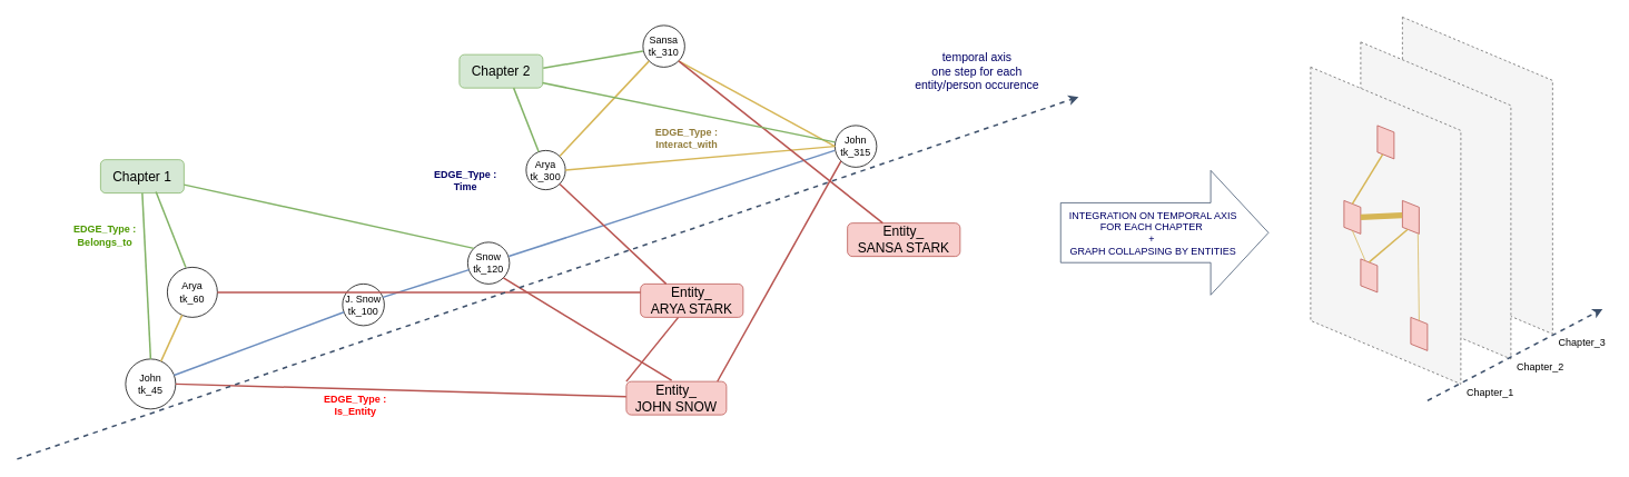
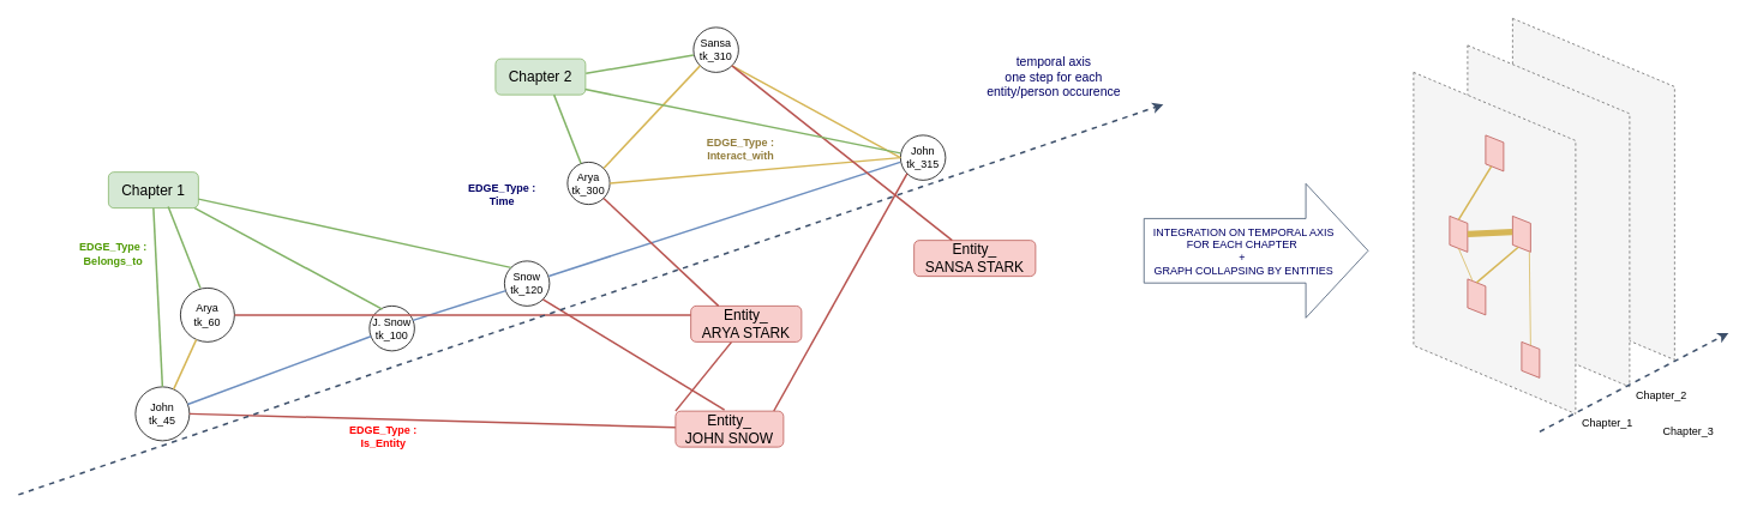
  <mxCell id="0" style=";html=1;" />
  <mxCell id="1" style=";html=1;" parent="0" />
  <mxCell id="2" value="J. Snow&lt;br&gt;tk_100" style="ellipse;whiteSpace=wrap;html=1;aspect=fixed;" vertex="1" parent="1"><mxGeometry x="410" y="340" width="50" height="50" as="geometry" /></mxCell>
  <mxCell id="3" value="&lt;font color=&quot;#000066&quot; style=&quot;font-size: 14px&quot;&gt;temporal axis&lt;br&gt;one step for each &lt;br&gt;entity/person occurence&lt;br&gt;&lt;/font&gt;" style="text;html=1;align=center;verticalAlign=middle;resizable=0;points=[];autosize=1;" vertex="1" parent="1"><mxGeometry x="1090" y="60" width="160" height="50" as="geometry" /></mxCell>
  <mxCell id="4" value="John&lt;br&gt;tk_45" style="ellipse;whiteSpace=wrap;html=1;aspect=fixed;" vertex="1" parent="1"><mxGeometry x="150" y="430" width="60" height="60" as="geometry" /></mxCell>
  <mxCell id="5" value="Arya&lt;br&gt;tk_60" style="ellipse;whiteSpace=wrap;html=1;aspect=fixed;" vertex="1" parent="1"><mxGeometry x="200" y="320" width="60" height="60" as="geometry" /></mxCell>
  <mxCell id="6" value="" style="endArrow=none;html=1;strokeWidth=2;fillColor=#fff2cc;strokeColor=#d6b656;" edge="1" parent="1" source="5" target="4"><mxGeometry width="50" height="50" relative="1" as="geometry"><mxPoint x="240" y="351" as="sourcePoint" /><mxPoint x="351.415" y="301.359" as="targetPoint" /></mxGeometry></mxCell>
  <mxCell id="7" value="" style="endArrow=none;html=1;strokeWidth=2;fillColor=#dae8fc;strokeColor=#6c8ebf;" edge="1" parent="1" source="4" target="2"><mxGeometry width="50" height="50" relative="1" as="geometry"><mxPoint x="260" y="380" as="sourcePoint" /><mxPoint x="310" y="330" as="targetPoint" /></mxGeometry></mxCell>
  <mxCell id="8" value="Snow&lt;br&gt;tk_120" style="ellipse;whiteSpace=wrap;html=1;aspect=fixed;" vertex="1" parent="1"><mxGeometry x="560" y="290" width="50" height="50" as="geometry" /></mxCell>
  <mxCell id="9" value="" style="endArrow=none;html=1;strokeWidth=2;fillColor=#dae8fc;strokeColor=#6c8ebf;entryX=0.033;entryY=0.66;entryDx=0;entryDy=0;entryPerimeter=0;exitX=0.967;exitY=0.32;exitDx=0;exitDy=0;exitPerimeter=0;" edge="1" parent="1" source="2" target="8"><mxGeometry width="50" height="50" relative="1" as="geometry"><mxPoint x="470" y="350" as="sourcePoint" /><mxPoint x="581" y="315" as="targetPoint" /></mxGeometry></mxCell>
  <mxCell id="10" value="&lt;span style=&quot;white-space: normal&quot;&gt;Arya&lt;br&gt;&lt;/span&gt;tk_300" style="ellipse;whiteSpace=wrap;html=1;aspect=fixed;" vertex="1" parent="1"><mxGeometry x="630" y="180" width="47" height="47" as="geometry" /></mxCell>
  <mxCell id="11" value="Sansa&lt;br&gt;tk_310" style="ellipse;whiteSpace=wrap;html=1;aspect=fixed;" vertex="1" parent="1"><mxGeometry x="770" y="30" width="50" height="50" as="geometry" /></mxCell>
  <mxCell id="12" value="" style="endArrow=none;html=1;strokeWidth=2;exitX=1;exitY=0;exitDx=0;exitDy=0;entryX=0;entryY=1;entryDx=0;entryDy=0;fillColor=#fff2cc;strokeColor=#d6b656;" edge="1" parent="1" source="10" target="11"><mxGeometry width="50" height="50" relative="1" as="geometry"><mxPoint x="710" y="120" as="sourcePoint" /><mxPoint x="760" y="70" as="targetPoint" /></mxGeometry></mxCell>
  <mxCell id="13" value="John&lt;br&gt;tk_315" style="ellipse;whiteSpace=wrap;html=1;aspect=fixed;" vertex="1" parent="1"><mxGeometry x="1000" y="150" width="50" height="50" as="geometry" /></mxCell>
  <mxCell id="14" value="" style="endArrow=none;html=1;strokeWidth=2;exitX=0;exitY=0.5;exitDx=0;exitDy=0;entryX=1;entryY=1;entryDx=0;entryDy=0;fillColor=#fff2cc;strokeColor=#d6b656;" edge="1" parent="1" source="13" target="11"><mxGeometry width="50" height="50" relative="1" as="geometry"><mxPoint x="560" y="80" as="sourcePoint" /><mxPoint x="610" y="30" as="targetPoint" /></mxGeometry></mxCell>
  <mxCell id="15" value="" style="endArrow=none;html=1;strokeWidth=2;fillColor=#dae8fc;strokeColor=#6c8ebf;exitX=0.984;exitY=0.338;exitDx=0;exitDy=0;exitPerimeter=0;entryX=-0.008;entryY=0.6;entryDx=0;entryDy=0;entryPerimeter=0;" edge="1" parent="1" source="8" target="13"><mxGeometry width="50" height="50" relative="1" as="geometry"><mxPoint x="606" y="300" as="sourcePoint" /><mxPoint x="1004" y="170" as="targetPoint" /></mxGeometry></mxCell>
  <mxCell id="16" value="" style="endArrow=none;html=1;strokeWidth=2;entryX=1;entryY=0.5;entryDx=0;entryDy=0;exitX=0;exitY=0.5;exitDx=0;exitDy=0;fillColor=#fff2cc;strokeColor=#d6b656;" edge="1" parent="1" source="13" target="10"><mxGeometry width="50" height="50" relative="1" as="geometry"><mxPoint x="430" y="340" as="sourcePoint" /><mxPoint x="480" y="290" as="targetPoint" /></mxGeometry></mxCell>
  <mxCell id="17" value="" style="endArrow=none;html=1;strokeWidth=2;exitX=1;exitY=0.5;exitDx=0;exitDy=0;fillColor=#f8cecc;strokeColor=#b85450;" edge="1" parent="1" source="4" target="18"><mxGeometry width="50" height="50" relative="1" as="geometry"><mxPoint x="270" y="210" as="sourcePoint" /><mxPoint x="540" y="560" as="targetPoint" /></mxGeometry></mxCell>
  <mxCell id="18" value="&lt;font style=&quot;font-size: 16px&quot;&gt;Entity_ &lt;br&gt;JOHN SNOW&lt;/font&gt;" style="rounded=1;whiteSpace=wrap;html=1;fillColor=#f8cecc;strokeColor=#b85450;" vertex="1" parent="1"><mxGeometry x="750" y="457" width="120" height="40" as="geometry" /></mxCell>
  <mxCell id="19" value="" style="endArrow=none;html=1;strokeWidth=2;exitX=0;exitY=0;exitDx=0;exitDy=0;fillColor=#f8cecc;strokeColor=#b85450;" edge="1" parent="1" source="18" target="22"><mxGeometry width="50" height="50" relative="1" as="geometry"><mxPoint x="310" y="370" as="sourcePoint" /><mxPoint x="360" y="320" as="targetPoint" /></mxGeometry></mxCell>
  <mxCell id="20" value="" style="endArrow=none;html=1;strokeWidth=2;exitX=0.453;exitY=-0.032;exitDx=0;exitDy=0;entryX=1;entryY=1;entryDx=0;entryDy=0;fillColor=#f8cecc;strokeColor=#b85450;exitPerimeter=0;" edge="1" parent="1" source="18" target="8"><mxGeometry width="50" height="50" relative="1" as="geometry"><mxPoint x="520" y="530" as="sourcePoint" /><mxPoint x="465" y="380" as="targetPoint" /></mxGeometry></mxCell>
  <mxCell id="21" value="" style="endArrow=none;html=1;strokeWidth=2;exitX=0.91;exitY=-0.004;exitDx=0;exitDy=0;entryX=0;entryY=1;entryDx=0;entryDy=0;fillColor=#f8cecc;strokeColor=#b85450;exitPerimeter=0;" edge="1" parent="1" source="18" target="13"><mxGeometry width="50" height="50" relative="1" as="geometry"><mxPoint x="545" y="530" as="sourcePoint" /><mxPoint x="605" y="330" as="targetPoint" /></mxGeometry></mxCell>
  <mxCell id="22" value="&lt;font style=&quot;font-size: 16px&quot;&gt;Entity_&lt;br&gt;ARYA STARK&lt;br&gt;&lt;/font&gt;" style="rounded=1;whiteSpace=wrap;html=1;fillColor=#f8cecc;strokeColor=#b85450;" vertex="1" parent="1"><mxGeometry x="767" y="340" width="123" height="40" as="geometry" /></mxCell>
  <mxCell id="23" value="" style="endArrow=none;html=1;strokeWidth=2;exitX=1;exitY=0.5;exitDx=0;exitDy=0;fillColor=#f8cecc;strokeColor=#b85450;entryX=0;entryY=0.25;entryDx=0;entryDy=0;" edge="1" parent="1" source="5" target="22"><mxGeometry width="50" height="50" relative="1" as="geometry"><mxPoint x="200" y="455" as="sourcePoint" /><mxPoint x="760" y="484.377" as="targetPoint" /></mxGeometry></mxCell>
  <mxCell id="24" value="" style="endArrow=none;html=1;strokeWidth=2;exitX=1;exitY=1;exitDx=0;exitDy=0;fillColor=#f8cecc;strokeColor=#b85450;entryX=0.25;entryY=0;entryDx=0;entryDy=0;" edge="1" parent="1" source="10" target="22"><mxGeometry width="50" height="50" relative="1" as="geometry"><mxPoint x="270" y="345" as="sourcePoint" /><mxPoint x="916" y="410" as="targetPoint" /></mxGeometry></mxCell>
  <mxCell id="25" value="&lt;font style=&quot;font-size: 16px&quot;&gt;Entity_&lt;br&gt;SANSA STARK&lt;br&gt;&lt;/font&gt;" style="rounded=1;whiteSpace=wrap;html=1;fillColor=#f8cecc;strokeColor=#b85450;" vertex="1" parent="1"><mxGeometry x="1015" y="267" width="135" height="40" as="geometry" /></mxCell>
  <mxCell id="26" value="" style="endArrow=none;html=1;strokeWidth=2;entryX=1;entryY=1;entryDx=0;entryDy=0;fillColor=#f8cecc;strokeColor=#b85450;" edge="1" parent="1" source="25" target="11"><mxGeometry width="50" height="50" relative="1" as="geometry"><mxPoint x="851" y="466.84" as="sourcePoint" /><mxPoint x="1014.393" y="185.607" as="targetPoint" /></mxGeometry></mxCell>
  <mxCell id="27" value="&lt;font style=&quot;font-size: 16px&quot;&gt;Chapter 1&lt;/font&gt;" style="rounded=1;whiteSpace=wrap;html=1;fillColor=#d5e8d4;strokeColor=#82b366;" vertex="1" parent="1"><mxGeometry x="120" y="191" width="100" height="40" as="geometry" /></mxCell>
  <mxCell id="28" value="&lt;font style=&quot;font-size: 16px&quot;&gt;Chapter 2&lt;/font&gt;" style="rounded=1;whiteSpace=wrap;html=1;fillColor=#d5e8d4;strokeColor=#82b366;" vertex="1" parent="1"><mxGeometry x="550" y="65" width="100" height="40" as="geometry" /></mxCell>
  <mxCell id="29" value="" style="endArrow=classic;html=1;strokeWidth=2;dashed=1;fillColor=#dae8fc;strokeColor=#3D506B;" edge="1" parent="1"><mxGeometry width="50" height="50" relative="1" as="geometry"><mxPoint x="20" y="550" as="sourcePoint" /><mxPoint x="1292" y="115.75" as="targetPoint" /></mxGeometry></mxCell>
  <mxCell id="30" value="" style="endArrow=none;html=1;strokeColor=#82b366;strokeWidth=2;fillColor=#d5e8d4;entryX=0.5;entryY=1;entryDx=0;entryDy=0;exitX=0.5;exitY=0;exitDx=0;exitDy=0;" edge="1" parent="1" source="4" target="27"><mxGeometry width="50" height="50" relative="1" as="geometry"><mxPoint x="450" y="120" as="sourcePoint" /><mxPoint x="500" y="70" as="targetPoint" /></mxGeometry></mxCell>
  <mxCell id="31" value="" style="endArrow=none;html=1;strokeColor=#82b366;strokeWidth=2;fillColor=#d5e8d4;exitX=0.369;exitY=0.003;exitDx=0;exitDy=0;entryX=0.664;entryY=0.965;entryDx=0;entryDy=0;entryPerimeter=0;exitPerimeter=0;" edge="1" parent="1" source="5" target="27"><mxGeometry width="50" height="50" relative="1" as="geometry"><mxPoint x="185" y="440" as="sourcePoint" /><mxPoint x="180" y="85" as="targetPoint" /></mxGeometry></mxCell>
+ <mxCell id="32" value="" style="endArrow=none;html=1;strokeColor=#82b366;strokeWidth=2;fillColor=#d5e8d4;exitX=0.284;exitY=0.072;exitDx=0;exitDy=0;entryX=0.957;entryY=0.997;entryDx=0;entryDy=0;entryPerimeter=0;exitPerimeter=0;" edge="1" parent="1" source="2" target="27"><mxGeometry width="50" height="50" relative="1" as="geometry"><mxPoint x="255" y="330" as="sourcePoint" /><mxPoint x="170" y="80" as="targetPoint" /></mxGeometry></mxCell>
  <mxCell id="33" value="" style="endArrow=none;html=1;strokeColor=#82b366;strokeWidth=2;fillColor=#d5e8d4;exitX=0;exitY=0;exitDx=0;exitDy=0;entryX=1;entryY=0.75;entryDx=0;entryDy=0;" edge="1" parent="1" source="8" target="27"><mxGeometry width="50" height="50" relative="1" as="geometry"><mxPoint x="465" y="350" as="sourcePoint" /><mxPoint x="205" y="95" as="targetPoint" /></mxGeometry></mxCell>
  <mxCell id="34" value="" style="endArrow=none;html=1;strokeColor=#82b366;strokeWidth=2;fillColor=#d5e8d4;entryX=0.65;entryY=1;entryDx=0;entryDy=0;entryPerimeter=0;" edge="1" parent="1" source="10" target="28"><mxGeometry width="50" height="50" relative="1" as="geometry"><mxPoint x="620" y="190" as="sourcePoint" /><mxPoint x="650" y="0" as="targetPoint" /></mxGeometry></mxCell>
  <mxCell id="35" value="" style="endArrow=none;html=1;strokeColor=#82b366;strokeWidth=2;fillColor=#d5e8d4;exitX=0;exitY=0.616;exitDx=0;exitDy=0;entryX=1.005;entryY=0.407;entryDx=0;entryDy=0;entryPerimeter=0;exitPerimeter=0;" edge="1" parent="1" source="11" target="28"><mxGeometry width="50" height="50" relative="1" as="geometry"><mxPoint x="671.079" y="190.028" as="sourcePoint" /><mxPoint x="660" y="10" as="targetPoint" /></mxGeometry></mxCell>
  <mxCell id="36" value="" style="endArrow=none;html=1;strokeColor=#82b366;strokeWidth=2;fillColor=#d5e8d4;exitX=0;exitY=0.4;exitDx=0;exitDy=0;entryX=0.995;entryY=0.848;entryDx=0;entryDy=0;entryPerimeter=0;exitPerimeter=0;" edge="1" parent="1" source="13" target="28"><mxGeometry width="50" height="50" relative="1" as="geometry"><mxPoint x="1009.393" y="150.693" as="sourcePoint" /><mxPoint x="906" y="113.3" as="targetPoint" /></mxGeometry></mxCell>
  <mxCell id="37" value="&lt;b&gt;&lt;font color=&quot;#4d9900&quot;&gt;EDGE_Type : &lt;br&gt;Belongs_to&lt;/font&gt;&lt;/b&gt;" style="text;html=1;align=center;verticalAlign=middle;resizable=0;points=[];autosize=1;" vertex="1" parent="1"><mxGeometry x="80" y="267" width="90" height="30" as="geometry" /></mxCell>
  <mxCell id="38" value="&lt;b&gt;&lt;font color=&quot;#ff0000&quot;&gt;EDGE_Type : &lt;br&gt;Is_Entity&lt;/font&gt;&lt;/b&gt;" style="text;html=1;align=center;verticalAlign=middle;resizable=0;points=[];autosize=1;" vertex="1" parent="1"><mxGeometry x="380" y="470" width="90" height="30" as="geometry" /></mxCell>
  <mxCell id="39" value="&lt;b&gt;&lt;font color=&quot;#917c3a&quot;&gt;EDGE_Type : &lt;br&gt;Interact_with&lt;/font&gt;&lt;/b&gt;" style="text;html=1;align=center;verticalAlign=middle;resizable=0;points=[];autosize=1;" vertex="1" parent="1"><mxGeometry x="777" y="150" width="90" height="30" as="geometry" /></mxCell>
  <mxCell id="40" value="&lt;b&gt;&lt;font color=&quot;#000066&quot;&gt;EDGE_Type : &lt;br&gt;Time&lt;/font&gt;&lt;/b&gt;" style="text;html=1;align=center;verticalAlign=middle;resizable=0;points=[];autosize=1;" vertex="1" parent="1"><mxGeometry x="512" y="201" width="90" height="30" as="geometry" /></mxCell>
  <mxCell id="41" value="" style="shape=parallelogram;perimeter=parallelogramPerimeter;whiteSpace=wrap;html=1;dashed=1;strokeColor=#666666;direction=south;fillColor=#f5f5f5;fontColor=#333333;" vertex="1" parent="1"><mxGeometry x="1680" y="20" width="180" height="380" as="geometry" /></mxCell>
  <mxCell id="42" value="" style="shape=parallelogram;perimeter=parallelogramPerimeter;whiteSpace=wrap;html=1;dashed=1;strokeColor=#666666;direction=south;fillColor=#f5f5f5;fontColor=#333333;" vertex="1" parent="1"><mxGeometry x="1630" y="50" width="180" height="380" as="geometry" /></mxCell>
  <mxCell id="43" value="" style="shape=parallelogram;perimeter=parallelogramPerimeter;whiteSpace=wrap;html=1;strokeColor=#b85450;direction=north;fillColor=#f8cecc;" vertex="1" parent="1"><mxGeometry x="1680" y="130" width="20" height="40" as="geometry" /></mxCell>
  <mxCell id="44" value="" style="shape=parallelogram;perimeter=parallelogramPerimeter;whiteSpace=wrap;html=1;strokeColor=#b85450;direction=north;fillColor=#f8cecc;" vertex="1" parent="1"><mxGeometry x="1710" y="220" width="20" height="40" as="geometry" /></mxCell>
  <mxCell id="45" value="" style="shape=parallelogram;perimeter=parallelogramPerimeter;whiteSpace=wrap;html=1;strokeColor=#b85450;direction=north;fillColor=#f8cecc;" vertex="1" parent="1"><mxGeometry x="1640" y="220" width="20" height="40" as="geometry" /></mxCell>
  <mxCell id="46" value="" style="shape=parallelogram;perimeter=parallelogramPerimeter;whiteSpace=wrap;html=1;strokeColor=#b85450;direction=north;fillColor=#f8cecc;" vertex="1" parent="1"><mxGeometry x="1720" y="360" width="20" height="40" as="geometry" /></mxCell>
  <mxCell id="47" value="" style="shape=parallelogram;perimeter=parallelogramPerimeter;whiteSpace=wrap;html=1;strokeColor=#b85450;direction=north;fillColor=#f8cecc;" vertex="1" parent="1"><mxGeometry x="1660" y="290" width="20" height="40" as="geometry" /></mxCell>
  <mxCell id="48" value="" style="endArrow=none;html=1;strokeColor=#d6b656;strokeWidth=2;entryX=0;entryY=0.25;entryDx=0;entryDy=0;exitX=1;exitY=0.5;exitDx=0;exitDy=0;fillColor=#fff2cc;" edge="1" parent="1" source="45" target="43"><mxGeometry width="50" height="50" relative="1" as="geometry"><mxPoint x="1640" y="220" as="sourcePoint" /><mxPoint x="1690" y="170" as="targetPoint" /></mxGeometry></mxCell>
  <mxCell id="49" value="" style="endArrow=none;html=1;strokeColor=#d6b656;strokeWidth=7;exitX=0.5;exitY=1;exitDx=0;exitDy=0;entryX=0.558;entryY=-0.012;entryDx=0;entryDy=0;entryPerimeter=0;fillColor=#fff2cc;curved=1;" edge="1" parent="1" source="45" target="44"><mxGeometry width="50" height="50" relative="1" as="geometry"><mxPoint x="1710" y="240" as="sourcePoint" /><mxPoint x="1760" y="190" as="targetPoint" /></mxGeometry></mxCell>
  <mxCell id="50" value="" style="endArrow=none;html=1;strokeColor=#d6b656;strokeWidth=2;entryX=0;entryY=0.25;entryDx=0;entryDy=0;fillColor=#fff2cc;exitX=1;exitY=0.5;exitDx=0;exitDy=0;" edge="1" parent="1" source="47" target="44"><mxGeometry width="50" height="50" relative="1" as="geometry"><mxPoint x="1670" y="300" as="sourcePoint" /><mxPoint x="1720" y="250" as="targetPoint" /></mxGeometry></mxCell>
  <mxCell id="51" value="" style="endArrow=none;html=1;strokeColor=#d6b656;strokeWidth=1;fillColor=#fff2cc;entryX=-0.001;entryY=0.93;entryDx=0;entryDy=0;entryPerimeter=0;exitX=1;exitY=0.5;exitDx=0;exitDy=0;" edge="1" parent="1" source="46" target="44"><mxGeometry width="50" height="50" relative="1" as="geometry"><mxPoint x="1710" y="320" as="sourcePoint" /><mxPoint x="1760" y="270" as="targetPoint" /></mxGeometry></mxCell>
  <mxCell id="52" value="" style="endArrow=none;html=1;strokeColor=#d6b656;strokeWidth=1;entryX=0;entryY=0.5;entryDx=0;entryDy=0;exitX=1;exitY=0.25;exitDx=0;exitDy=0;fillColor=#fff2cc;" edge="1" parent="1" source="47" target="45"><mxGeometry width="50" height="50" relative="1" as="geometry"><mxPoint x="1680" y="330" as="sourcePoint" /><mxPoint x="1730" y="280" as="targetPoint" /></mxGeometry></mxCell>
  <mxCell id="53" value="" style="shape=parallelogram;perimeter=parallelogramPerimeter;whiteSpace=wrap;html=1;dashed=1;strokeColor=#666666;direction=south;fillColor=#f5f5f5;fontColor=#333333;" vertex="1" parent="1"><mxGeometry x="1570" y="80" width="180" height="380" as="geometry" /></mxCell>
  <mxCell id="54" value="" style="shape=parallelogram;perimeter=parallelogramPerimeter;whiteSpace=wrap;html=1;strokeColor=#b85450;direction=north;fillColor=#f8cecc;" vertex="1" parent="1"><mxGeometry x="1650" y="150" width="20" height="40" as="geometry" /></mxCell>
  <mxCell id="55" value="" style="shape=parallelogram;perimeter=parallelogramPerimeter;whiteSpace=wrap;html=1;strokeColor=#b85450;direction=north;fillColor=#f8cecc;" vertex="1" parent="1"><mxGeometry x="1680" y="240" width="20" height="40" as="geometry" /></mxCell>
  <mxCell id="56" value="" style="shape=parallelogram;perimeter=parallelogramPerimeter;whiteSpace=wrap;html=1;strokeColor=#b85450;direction=north;fillColor=#f8cecc;" vertex="1" parent="1"><mxGeometry x="1610" y="240" width="20" height="40" as="geometry" /></mxCell>
  <mxCell id="57" value="" style="shape=parallelogram;perimeter=parallelogramPerimeter;whiteSpace=wrap;html=1;strokeColor=#b85450;direction=north;fillColor=#f8cecc;" vertex="1" parent="1"><mxGeometry x="1690" y="380" width="20" height="40" as="geometry" /></mxCell>
  <mxCell id="58" value="" style="shape=parallelogram;perimeter=parallelogramPerimeter;whiteSpace=wrap;html=1;strokeColor=#b85450;direction=north;fillColor=#f8cecc;" vertex="1" parent="1"><mxGeometry x="1630" y="310" width="20" height="40" as="geometry" /></mxCell>
  <mxCell id="59" value="" style="endArrow=none;html=1;strokeColor=#d6b656;strokeWidth=2;entryX=0;entryY=0.25;entryDx=0;entryDy=0;exitX=1;exitY=0.5;exitDx=0;exitDy=0;fillColor=#fff2cc;" edge="1" parent="1" source="56" target="54"><mxGeometry width="50" height="50" relative="1" as="geometry"><mxPoint x="1610" y="240" as="sourcePoint" /><mxPoint x="1660" y="190" as="targetPoint" /></mxGeometry></mxCell>
  <mxCell id="60" value="" style="endArrow=none;html=1;strokeColor=#d6b656;strokeWidth=7;exitX=0.5;exitY=1;exitDx=0;exitDy=0;entryX=0.558;entryY=-0.012;entryDx=0;entryDy=0;entryPerimeter=0;fillColor=#fff2cc;curved=1;" edge="1" parent="1" source="56" target="55"><mxGeometry width="50" height="50" relative="1" as="geometry"><mxPoint x="1680" y="260" as="sourcePoint" /><mxPoint x="1730" y="210" as="targetPoint" /></mxGeometry></mxCell>
  <mxCell id="61" value="" style="endArrow=none;html=1;strokeColor=#d6b656;strokeWidth=2;entryX=0;entryY=0.25;entryDx=0;entryDy=0;fillColor=#fff2cc;exitX=1;exitY=0.5;exitDx=0;exitDy=0;" edge="1" parent="1" source="58" target="55"><mxGeometry width="50" height="50" relative="1" as="geometry"><mxPoint x="1640" y="320" as="sourcePoint" /><mxPoint x="1690" y="270" as="targetPoint" /></mxGeometry></mxCell>
  <mxCell id="62" value="" style="endArrow=none;html=1;strokeColor=#d6b656;strokeWidth=1;fillColor=#fff2cc;entryX=-0.001;entryY=0.93;entryDx=0;entryDy=0;entryPerimeter=0;exitX=1;exitY=0.5;exitDx=0;exitDy=0;" edge="1" parent="1" source="57" target="55"><mxGeometry width="50" height="50" relative="1" as="geometry"><mxPoint x="1680" y="340" as="sourcePoint" /><mxPoint x="1730" y="290" as="targetPoint" /></mxGeometry></mxCell>
  <mxCell id="63" value="" style="endArrow=none;html=1;strokeColor=#d6b656;strokeWidth=1;entryX=0;entryY=0.5;entryDx=0;entryDy=0;exitX=1;exitY=0.25;exitDx=0;exitDy=0;fillColor=#fff2cc;" edge="1" parent="1" source="58" target="56"><mxGeometry width="50" height="50" relative="1" as="geometry"><mxPoint x="1650" y="350" as="sourcePoint" /><mxPoint x="1700" y="300" as="targetPoint" /></mxGeometry></mxCell>
  <mxCell id="64" value="" style="endArrow=classic;html=1;strokeWidth=2;dashed=1;fillColor=#dae8fc;strokeColor=#3D506B;" edge="1" parent="1"><mxGeometry width="50" height="50" relative="1" as="geometry"><mxPoint x="1710" y="480" as="sourcePoint" /><mxPoint x="1920" y="370" as="targetPoint" /></mxGeometry></mxCell>
  <mxCell id="65" value="Chapter_1" style="text;html=1;align=center;verticalAlign=middle;resizable=0;points=[];autosize=1;" vertex="1" parent="1"><mxGeometry x="1750" y="460" width="70" height="20" as="geometry" /></mxCell>
  <mxCell id="66" value="Chapter_2" style="text;html=1;align=center;verticalAlign=middle;resizable=0;points=[];autosize=1;" vertex="1" parent="1"><mxGeometry x="1810" y="430" width="70" height="20" as="geometry" /></mxCell>
- <mxCell id="67" value="Chapter_3" style="text;html=1;align=center;verticalAlign=middle;resizable=0;points=[];autosize=1;" vertex="1" parent="1"><mxGeometry x="1860" y="400" width="70" height="20" as="geometry" /></mxCell>
+ <mxCell id="67" value="Chapter_3" style="text;html=1;align=center;verticalAlign=middle;resizable=0;points=[];autosize=1;" vertex="1" parent="1"><mxGeometry x="1840" y="470" width="70" height="20" as="geometry" /></mxCell>
  <mxCell id="68" value="" style="shape=flexArrow;endArrow=classic;html=1;strokeColor=#3D506B;strokeWidth=1;endWidth=76.552;endSize=22.738;width=71.724;" edge="1" parent="1"><mxGeometry width="50" height="50" relative="1" as="geometry"><mxPoint x="1270" y="278.57" as="sourcePoint" /><mxPoint x="1520" y="278.57" as="targetPoint" /></mxGeometry></mxCell>
  <mxCell id="69" value="&lt;font color=&quot;#000066&quot;&gt;INTEGRATION ON TEMPORAL AXIS&lt;br&gt;FOR EACH CHAPTER&amp;nbsp;&lt;br&gt;+&amp;nbsp;&lt;br&gt;GRAPH COLLAPSING BY ENTITIES&lt;/font&gt;" style="text;html=1;align=center;verticalAlign=middle;resizable=0;points=[];labelBackgroundColor=#ffffff;" vertex="1" connectable="0" parent="68"><mxGeometry x="-0.303" y="-7" relative="1" as="geometry"><mxPoint x="23.1" y="-7" as="offset" /></mxGeometry></mxCell>
